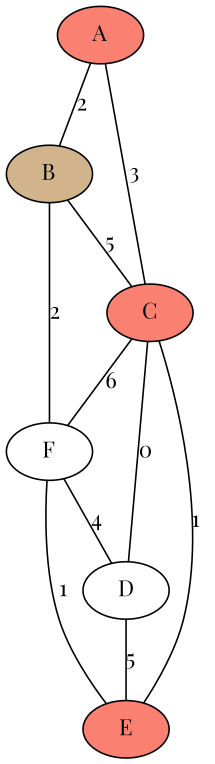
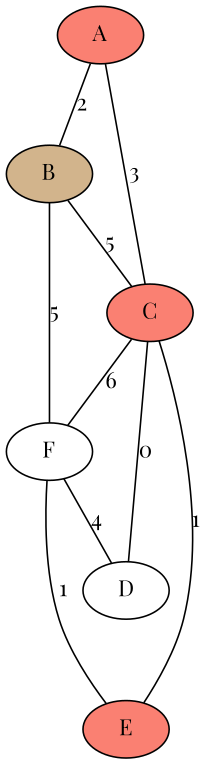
  digraph {
    fontname="Playfair Display"
    node [fillcolor=salmon fontname="Playfair Display" style=filled]
    edge [arrowhead=none fontname="Playfair Display"]
    B [fillcolor=tan]
    A
    C
    F [fillcolor=white]
    D [fillcolor=white]
    E
    B -> C [label=5]
-   B -> F [label=2]
+   B -> F [label=5]
    A -> B [label=2]
    A -> C [label=3]
    C -> F [label=6]
    C -> D [label=0]
    C -> E [label=1]
    F -> D [label=4]
-   D -> E [label=5]
    E -> F [label=1]
  }
